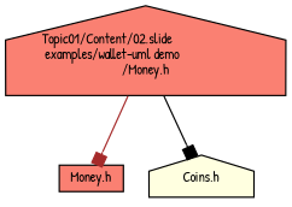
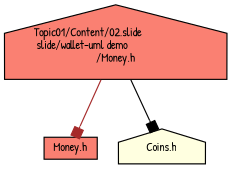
  digraph {
    fontname="Patrick Hand"
    node [color=black fillcolor=salmon fontname="Patrick Hand" fontsize=10 shape=house style=filled]
    edge [arrowhead=box fontname="Patrick Hand" fontsize=10 labelfontname=Helvetica labelfontsize=10 style=solid]
-   n1 [fontcolor=black height=0.2 label="Topic01/Content/02.slide\l examples/wallet-uml demo\l/Money.h" width=0.4]
+   n1 [fontcolor=black height=0.2 label="Topic01/Content/02.slide\l slide/wallet-uml demo\l/Money.h" width=0.4]
    n2 [height=0.2 label="Money.h" shape=box width=0.4]
    n3 [fillcolor=lightyellow height=0.2 label="Coins.h" width=0.4]
    n1 -> n2 [color=brown]
    n1 -> n3 [color=black]
  }
